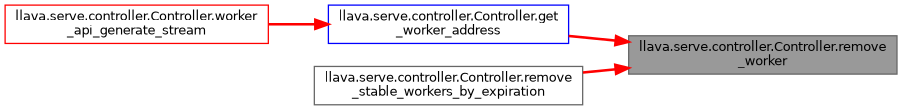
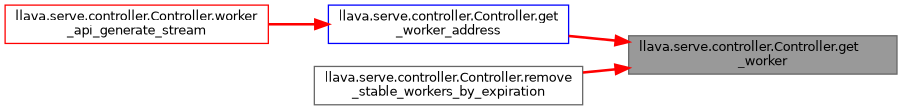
  digraph {
    rankdir=RL
    node [color=gray40 fillcolor=white fontname=Helvetica fontsize=10 shape=box style=filled]
    edge [color=red dir=back fontname=Helvetica fontsize=10 labelfontname=Helvetica labelfontsize=10 style=bold]
-   n1 [fillcolor=grey60 fontcolor=black height=0.2 label="llava.serve.controller.Controller.remove\l_worker" width=0.4]
+   n1 [fillcolor=grey60 fontcolor=black height=0.2 label="llava.serve.controller.Controller.get\l_worker" width=0.4]
    n2 [color=blue height=0.2 label="llava.serve.controller.Controller.get\l_worker_address" width=0.4]
    n3 [height=0.2 label="llava.serve.controller.Controller.remove\l_stable_workers_by_expiration" width=0.4]
    n4 [color=red height=0.2 label="llava.serve.controller.Controller.worker\l_api_generate_stream" width=0.4]
    n1 -> n2
    n1 -> n3
    n2 -> n4
  }
